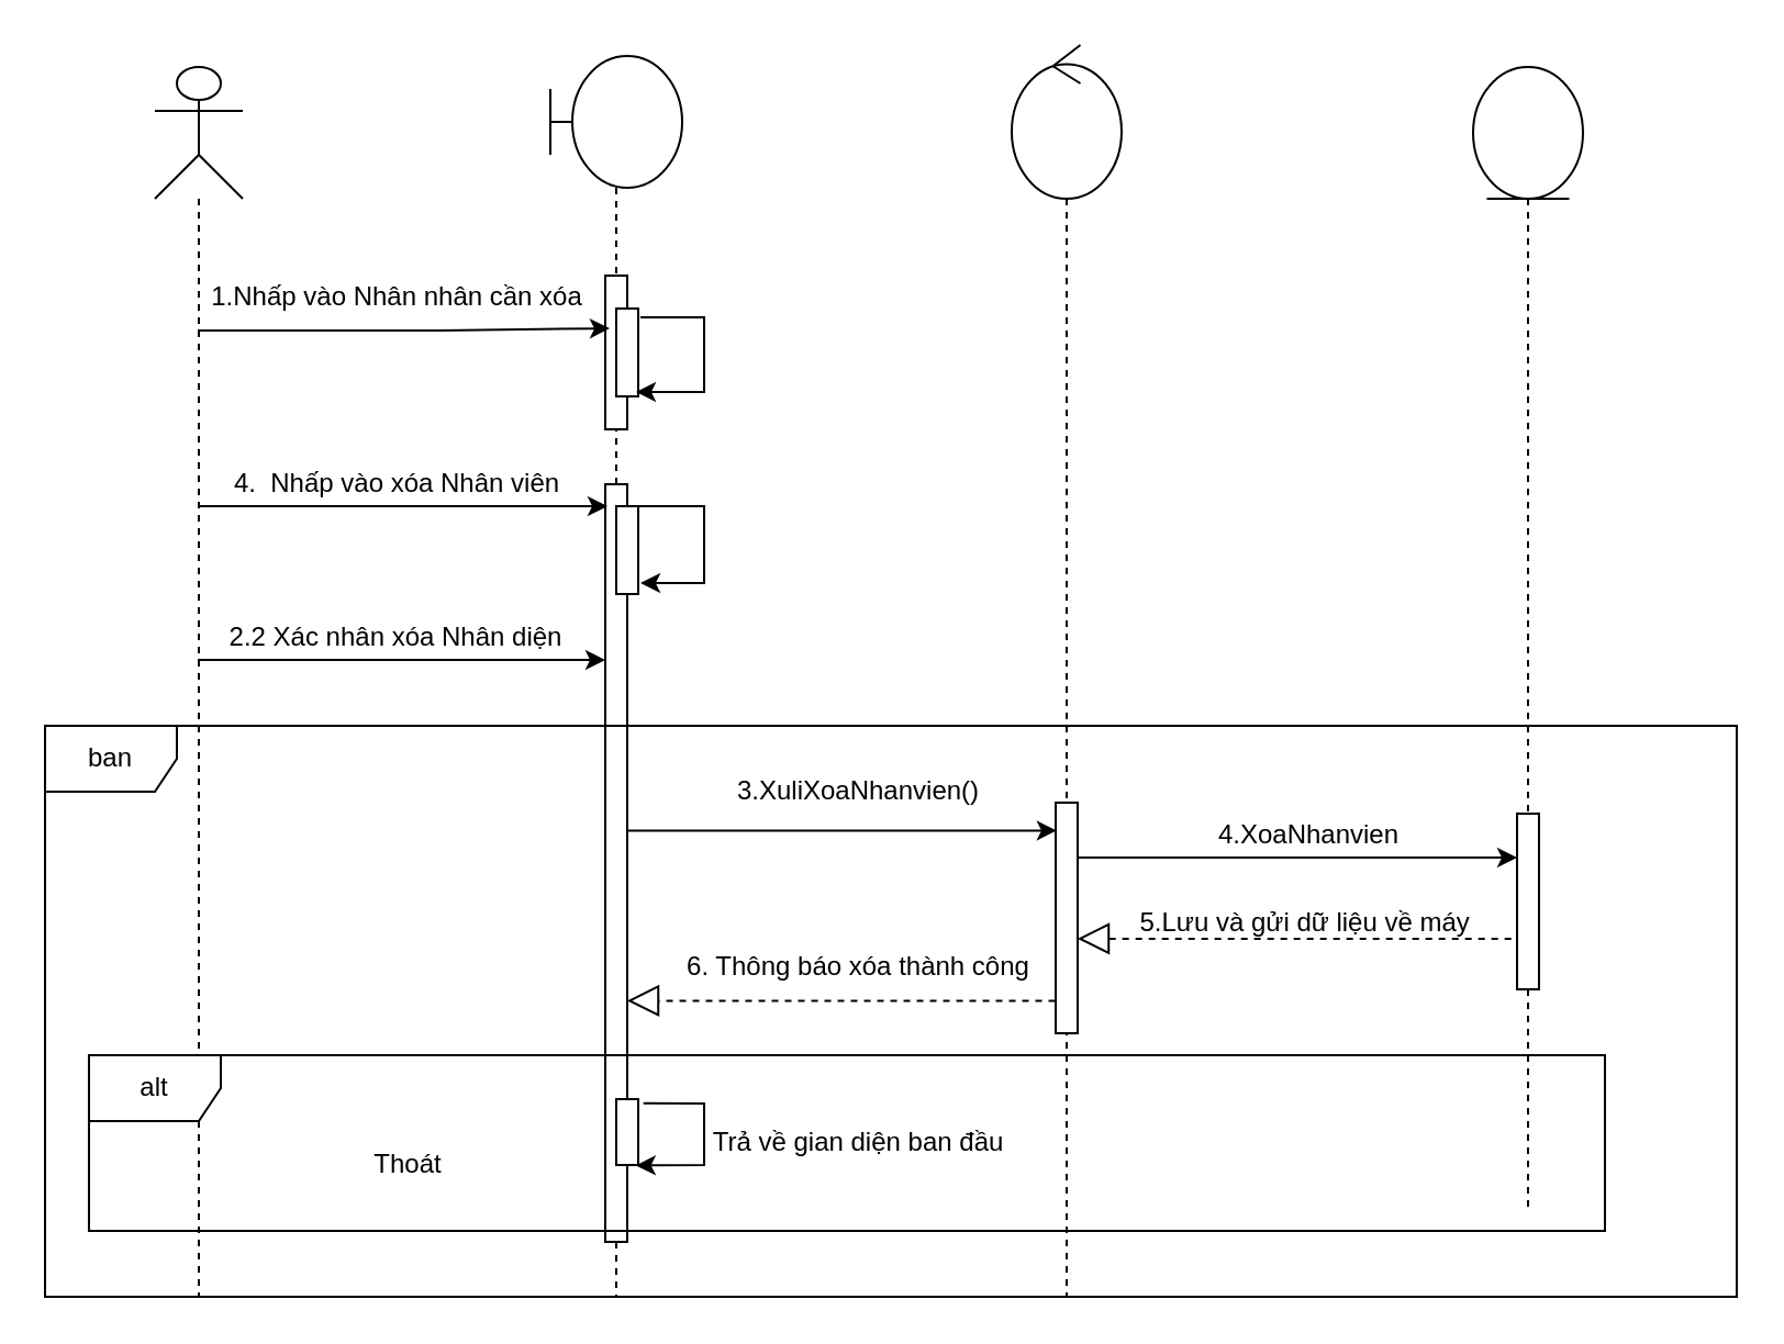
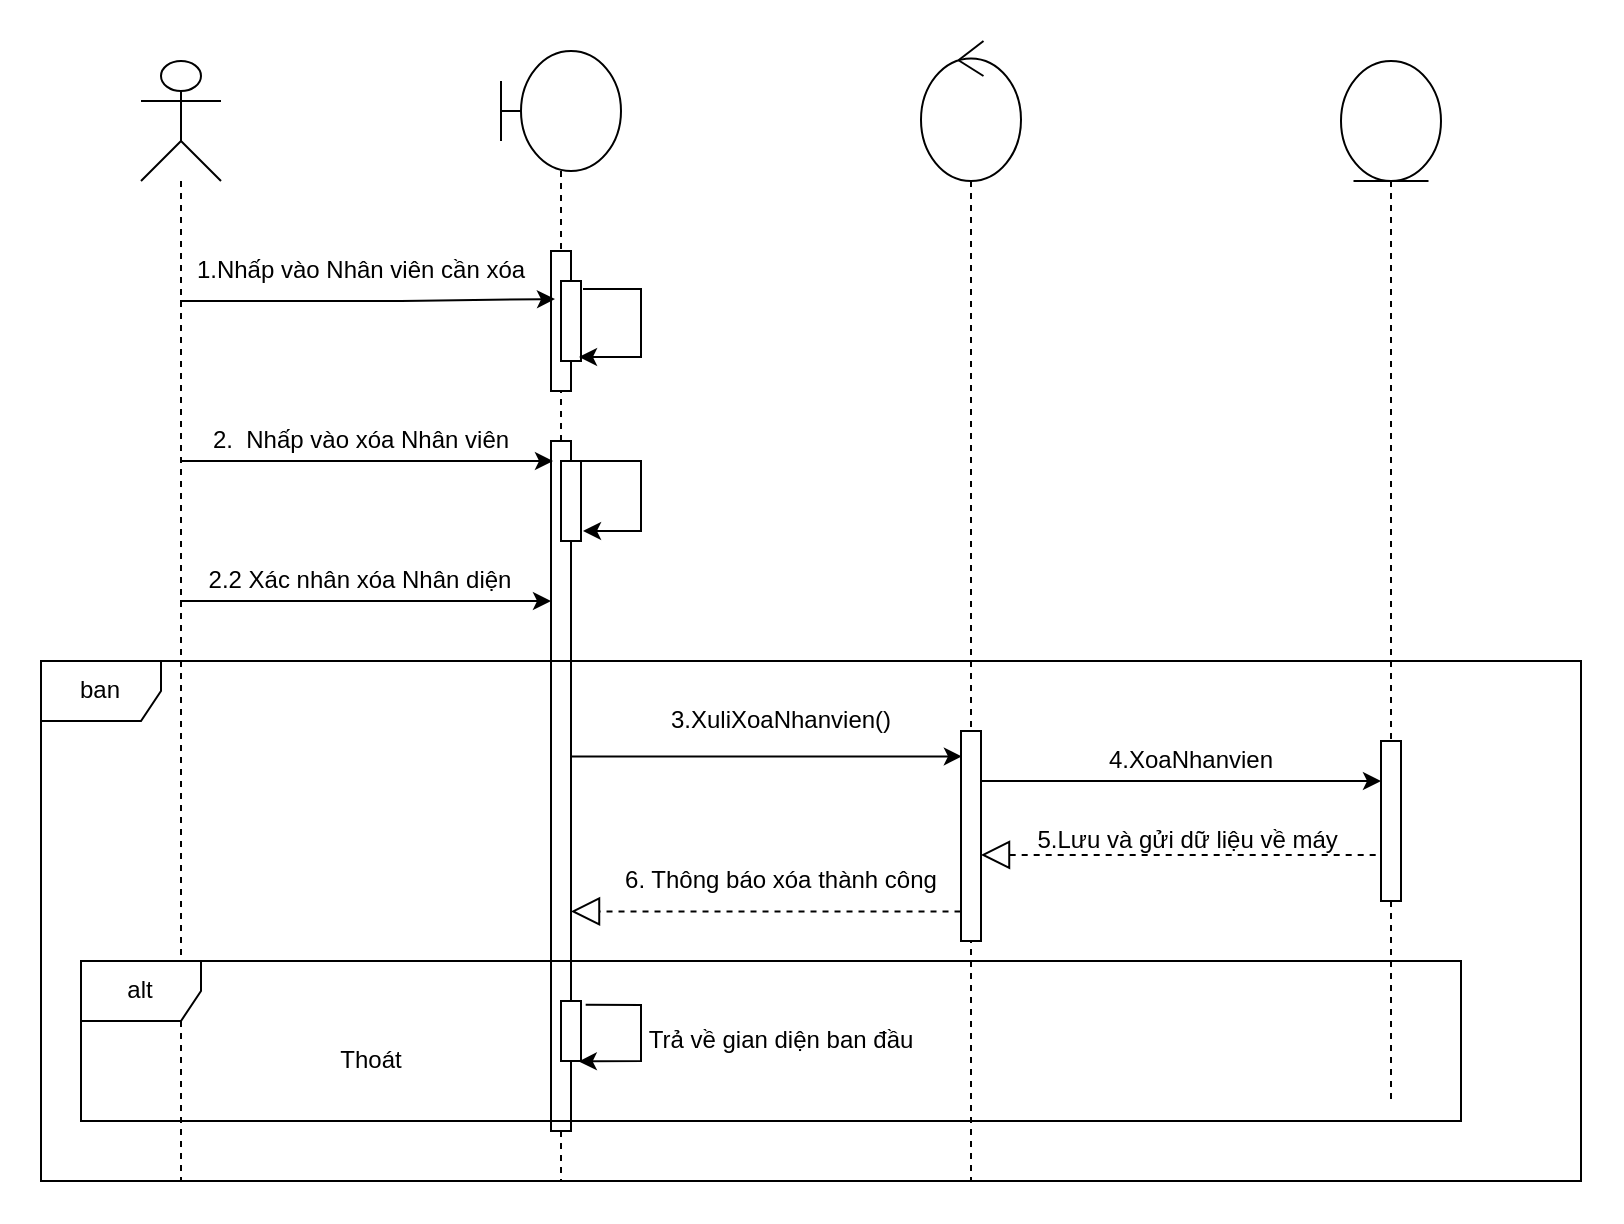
  <mxCell id="0" />
  <mxCell id="1" parent="0" />
  <mxCell id="2" value="" style="shape=umlLifeline;participant=umlActor;perimeter=lifelinePerimeter;whiteSpace=wrap;html=1;container=1;collapsible=0;recursiveResize=0;verticalAlign=top;spacingTop=36;outlineConnect=0;size=60;" parent="1" vertex="1"><mxGeometry x="70" y="30" width="40" height="560" as="geometry" /></mxCell>
  <mxCell id="3" value="" style="shape=umlLifeline;participant=umlBoundary;perimeter=lifelinePerimeter;whiteSpace=wrap;html=1;container=1;collapsible=0;recursiveResize=0;verticalAlign=top;spacingTop=36;outlineConnect=0;size=60;" parent="1" vertex="1"><mxGeometry x="250" y="25" width="60" height="565" as="geometry" /></mxCell>
  <mxCell id="4" value="" style="html=1;points=[];perimeter=orthogonalPerimeter;" parent="3" vertex="1"><mxGeometry x="25" y="100" width="10" height="70" as="geometry" /></mxCell>
  <mxCell id="5" value="" style="html=1;points=[];perimeter=orthogonalPerimeter;" parent="3" vertex="1"><mxGeometry x="25" y="195" width="10" height="345" as="geometry" /></mxCell>
  <mxCell id="6" value="" style="html=1;points=[];perimeter=orthogonalPerimeter;" vertex="1" parent="3"><mxGeometry x="30" y="475" width="10" height="30" as="geometry" /></mxCell>
  <mxCell id="7" value="" style="endArrow=classic;html=1;exitX=1.234;exitY=0.064;exitDx=0;exitDy=0;exitPerimeter=0;rounded=0;entryX=0.89;entryY=1.007;entryDx=0;entryDy=0;entryPerimeter=0;" edge="1" parent="3" source="6" target="6"><mxGeometry width="50" height="50" relative="1" as="geometry"><mxPoint x="130" y="465" as="sourcePoint" /><mxPoint x="70" y="485" as="targetPoint" /><Array as="points"><mxPoint x="70" y="477" /><mxPoint x="70" y="500" /><mxPoint x="70" y="505" /></Array></mxGeometry></mxCell>
  <mxCell id="8" value="" style="shape=umlLifeline;participant=umlControl;perimeter=lifelinePerimeter;whiteSpace=wrap;html=1;container=1;collapsible=0;recursiveResize=0;verticalAlign=top;spacingTop=36;outlineConnect=0;size=70;" parent="1" vertex="1"><mxGeometry x="460" y="20" width="50" height="570" as="geometry" /></mxCell>
  <mxCell id="9" value="" style="html=1;points=[];perimeter=orthogonalPerimeter;" vertex="1" parent="8"><mxGeometry x="20" y="345" width="10" height="105" as="geometry" /></mxCell>
  <mxCell id="10" value="" style="shape=umlLifeline;participant=umlEntity;perimeter=lifelinePerimeter;whiteSpace=wrap;html=1;container=1;collapsible=0;recursiveResize=0;verticalAlign=top;spacingTop=36;outlineConnect=0;size=60;" parent="1" vertex="1"><mxGeometry x="670" y="30" width="50" height="520" as="geometry" /></mxCell>
  <mxCell id="11" value="" style="html=1;points=[];perimeter=orthogonalPerimeter;" vertex="1" parent="10"><mxGeometry x="20" y="340" width="10" height="80" as="geometry" /></mxCell>
  <mxCell id="12" value="" style="endArrow=classic;html=1;entryX=0.2;entryY=0.343;entryDx=0;entryDy=0;entryPerimeter=0;" parent="1" source="2" target="4" edge="1"><mxGeometry width="50" height="50" relative="1" as="geometry"><mxPoint x="370" y="270" as="sourcePoint" /><mxPoint x="275" y="150" as="targetPoint" /><Array as="points"><mxPoint x="200" y="150" /></Array></mxGeometry></mxCell>
- <mxCell id="13" value="1.Nhấp vào Nhân nhân cần xóa" style="text;html=1;align=center;verticalAlign=middle;resizable=0;points=[];autosize=1;" parent="1" vertex="1"><mxGeometry x="90" y="125" width="180" height="20" as="geometry" /></mxCell>
+ <mxCell id="13" value="1.Nhấp vào Nhân viên cần xóa" style="text;html=1;align=center;verticalAlign=middle;resizable=0;points=[];autosize=1;" parent="1" vertex="1"><mxGeometry x="90" y="125" width="180" height="20" as="geometry" /></mxCell>
  <mxCell id="14" value="" style="endArrow=classic;html=1;" parent="1" source="2" edge="1"><mxGeometry width="50" height="50" relative="1" as="geometry"><mxPoint x="370" y="270" as="sourcePoint" /><mxPoint x="276" y="230" as="targetPoint" /><Array as="points"><mxPoint x="200" y="230" /><mxPoint x="240" y="230" /></Array></mxGeometry></mxCell>
  <mxCell id="15" value="" style="html=1;points=[];perimeter=orthogonalPerimeter;" parent="1" vertex="1"><mxGeometry x="280" y="140" width="10" height="40" as="geometry" /></mxCell>
  <mxCell id="16" value="" style="endArrow=classic;html=1;exitX=1.1;exitY=0.1;exitDx=0;exitDy=0;exitPerimeter=0;entryX=0.9;entryY=0.95;entryDx=0;entryDy=0;entryPerimeter=0;rounded=0;" parent="1" source="15" target="15" edge="1"><mxGeometry width="50" height="50" relative="1" as="geometry"><mxPoint x="370" y="270" as="sourcePoint" /><mxPoint x="330" y="180" as="targetPoint" /><Array as="points"><mxPoint x="320" y="144" /><mxPoint x="320" y="178" /></Array></mxGeometry></mxCell>
- <mxCell id="17" value="4.&amp;nbsp; Nhấp vào xóa Nhân viên" style="text;html=1;align=center;verticalAlign=middle;resizable=0;points=[];autosize=1;" parent="1" vertex="1"><mxGeometry x="100" y="210" width="160" height="20" as="geometry" /></mxCell>
+ <mxCell id="17" value="2.&amp;nbsp; Nhấp vào xóa Nhân viên" style="text;html=1;align=center;verticalAlign=middle;resizable=0;points=[];autosize=1;" parent="1" vertex="1"><mxGeometry x="100" y="210" width="160" height="20" as="geometry" /></mxCell>
  <mxCell id="18" value="" style="html=1;points=[];perimeter=orthogonalPerimeter;" parent="1" vertex="1"><mxGeometry x="280" y="230" width="10" height="40" as="geometry" /></mxCell>
  <mxCell id="19" value="" style="endArrow=classic;html=1;rounded=0;entryX=1.1;entryY=0.875;entryDx=0;entryDy=0;entryPerimeter=0;" parent="1" source="18" target="18" edge="1"><mxGeometry width="50" height="50" relative="1" as="geometry"><mxPoint x="370" y="270" as="sourcePoint" /><mxPoint x="292" y="270" as="targetPoint" /><Array as="points"><mxPoint x="320" y="230" /><mxPoint x="320" y="265" /></Array></mxGeometry></mxCell>
  <mxCell id="20" value="" style="endArrow=classic;html=1;" parent="1" source="2" target="5" edge="1"><mxGeometry width="50" height="50" relative="1" as="geometry"><mxPoint x="370" y="340" as="sourcePoint" /><mxPoint x="250" y="290" as="targetPoint" /><Array as="points"><mxPoint x="210" y="300" /></Array></mxGeometry></mxCell>
  <mxCell id="21" value="2.2 Xác nhân xóa Nhân diện" style="text;html=1;strokeColor=none;fillColor=none;align=center;verticalAlign=middle;whiteSpace=wrap;rounded=0;" parent="1" vertex="1"><mxGeometry x="100" y="280" width="160" height="20" as="geometry" /></mxCell>
  <mxCell id="22" value="" style="endArrow=classic;html=1;entryX=0.045;entryY=0.121;entryDx=0;entryDy=0;entryPerimeter=0;" parent="1" source="5" target="9" edge="1"><mxGeometry width="50" height="50" relative="1" as="geometry"><mxPoint x="286" y="330" as="sourcePoint" /><mxPoint x="480" y="360" as="targetPoint" /><Array as="points" /></mxGeometry></mxCell>
  <mxCell id="23" value="3.XuliXoaNhanvien()" style="text;html=1;align=center;verticalAlign=middle;resizable=0;points=[];autosize=1;" vertex="1" parent="1"><mxGeometry x="325" y="350" width="130" height="20" as="geometry" /></mxCell>
  <mxCell id="24" value="" style="endArrow=classic;html=1;" edge="1" parent="1" source="9" target="11"><mxGeometry width="50" height="50" relative="1" as="geometry"><mxPoint x="450" y="320" as="sourcePoint" /><mxPoint x="690" y="359" as="targetPoint" /><Array as="points"><mxPoint x="540" y="390" /></Array></mxGeometry></mxCell>
  <mxCell id="25" value="alt" style="shape=umlFrame;whiteSpace=wrap;html=1;" vertex="1" parent="1"><mxGeometry x="40" y="480" width="690" height="80" as="geometry" /></mxCell>
  <mxCell id="26" value="4.XoaNhanvien" style="text;html=1;align=center;verticalAlign=middle;resizable=0;points=[];autosize=1;" vertex="1" parent="1"><mxGeometry x="545" y="370" width="100" height="20" as="geometry" /></mxCell>
  <mxCell id="27" value="" style="endArrow=block;dashed=1;endFill=0;endSize=12;html=1;exitX=-0.266;exitY=0.712;exitDx=0;exitDy=0;exitPerimeter=0;" edge="1" parent="1" source="11" target="9"><mxGeometry width="160" relative="1" as="geometry"><mxPoint x="320" y="390" as="sourcePoint" /><mxPoint x="490" y="427" as="targetPoint" /></mxGeometry></mxCell>
  <mxCell id="28" value="5.Lưu và gửi dữ liệu về máy&amp;nbsp;" style="text;html=1;align=center;verticalAlign=middle;resizable=0;points=[];autosize=1;" vertex="1" parent="1"><mxGeometry x="510" y="410" width="170" height="20" as="geometry" /></mxCell>
  <mxCell id="29" value="" style="endArrow=block;dashed=1;endFill=0;endSize=12;html=1;exitX=-0.024;exitY=0.859;exitDx=0;exitDy=0;exitPerimeter=0;" edge="1" parent="1" source="9" target="5"><mxGeometry width="160" relative="1" as="geometry"><mxPoint x="320" y="460" as="sourcePoint" /><mxPoint x="480" y="460" as="targetPoint" /></mxGeometry></mxCell>
  <mxCell id="30" value="6. Thông báo xóa thành công" style="text;html=1;align=center;verticalAlign=middle;resizable=0;points=[];autosize=1;" vertex="1" parent="1"><mxGeometry x="305" y="430" width="170" height="20" as="geometry" /></mxCell>
  <mxCell id="31" value="Trả về gian diện ban đầu" style="text;html=1;align=center;verticalAlign=middle;resizable=0;points=[];autosize=1;" vertex="1" parent="1"><mxGeometry x="315" y="510" width="150" height="20" as="geometry" /></mxCell>
  <mxCell id="32" value="Thoát" style="text;html=1;align=center;verticalAlign=middle;resizable=0;points=[];autosize=1;" vertex="1" parent="1"><mxGeometry x="160" y="520" width="50" height="20" as="geometry" /></mxCell>
  <mxCell id="33" value="ban" style="shape=umlFrame;whiteSpace=wrap;html=1;" vertex="1" parent="1"><mxGeometry x="20" y="330" width="770" height="260" as="geometry" /></mxCell>
